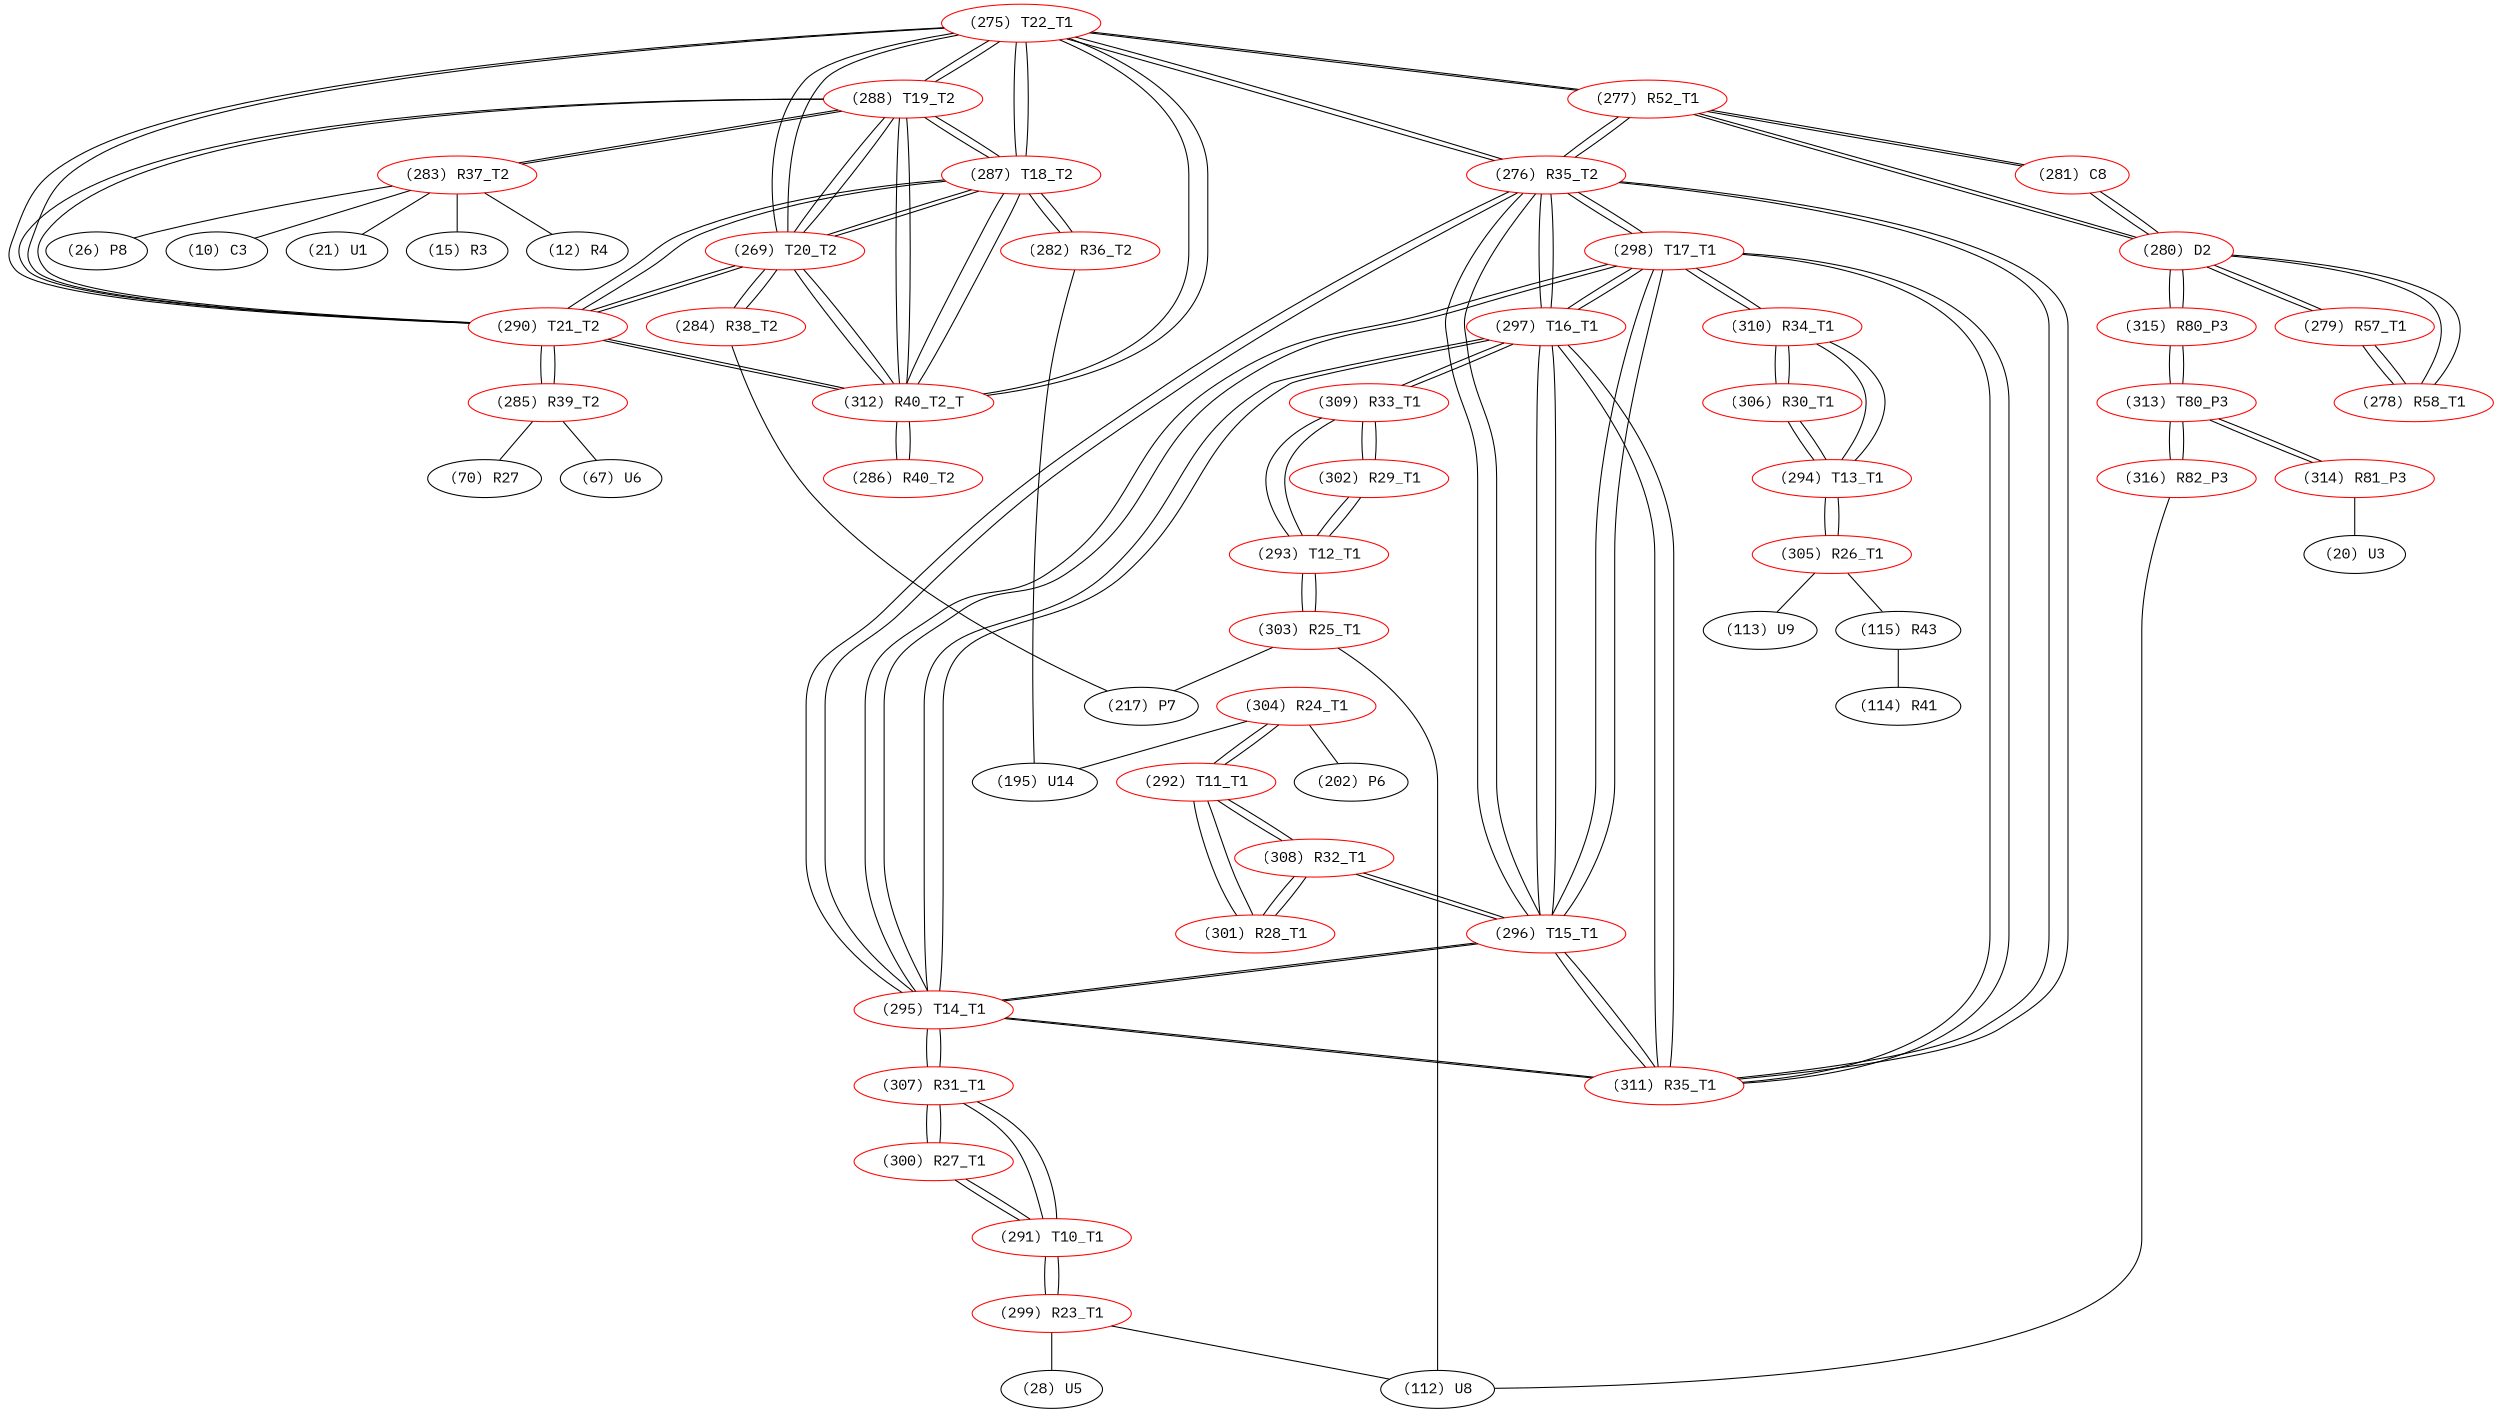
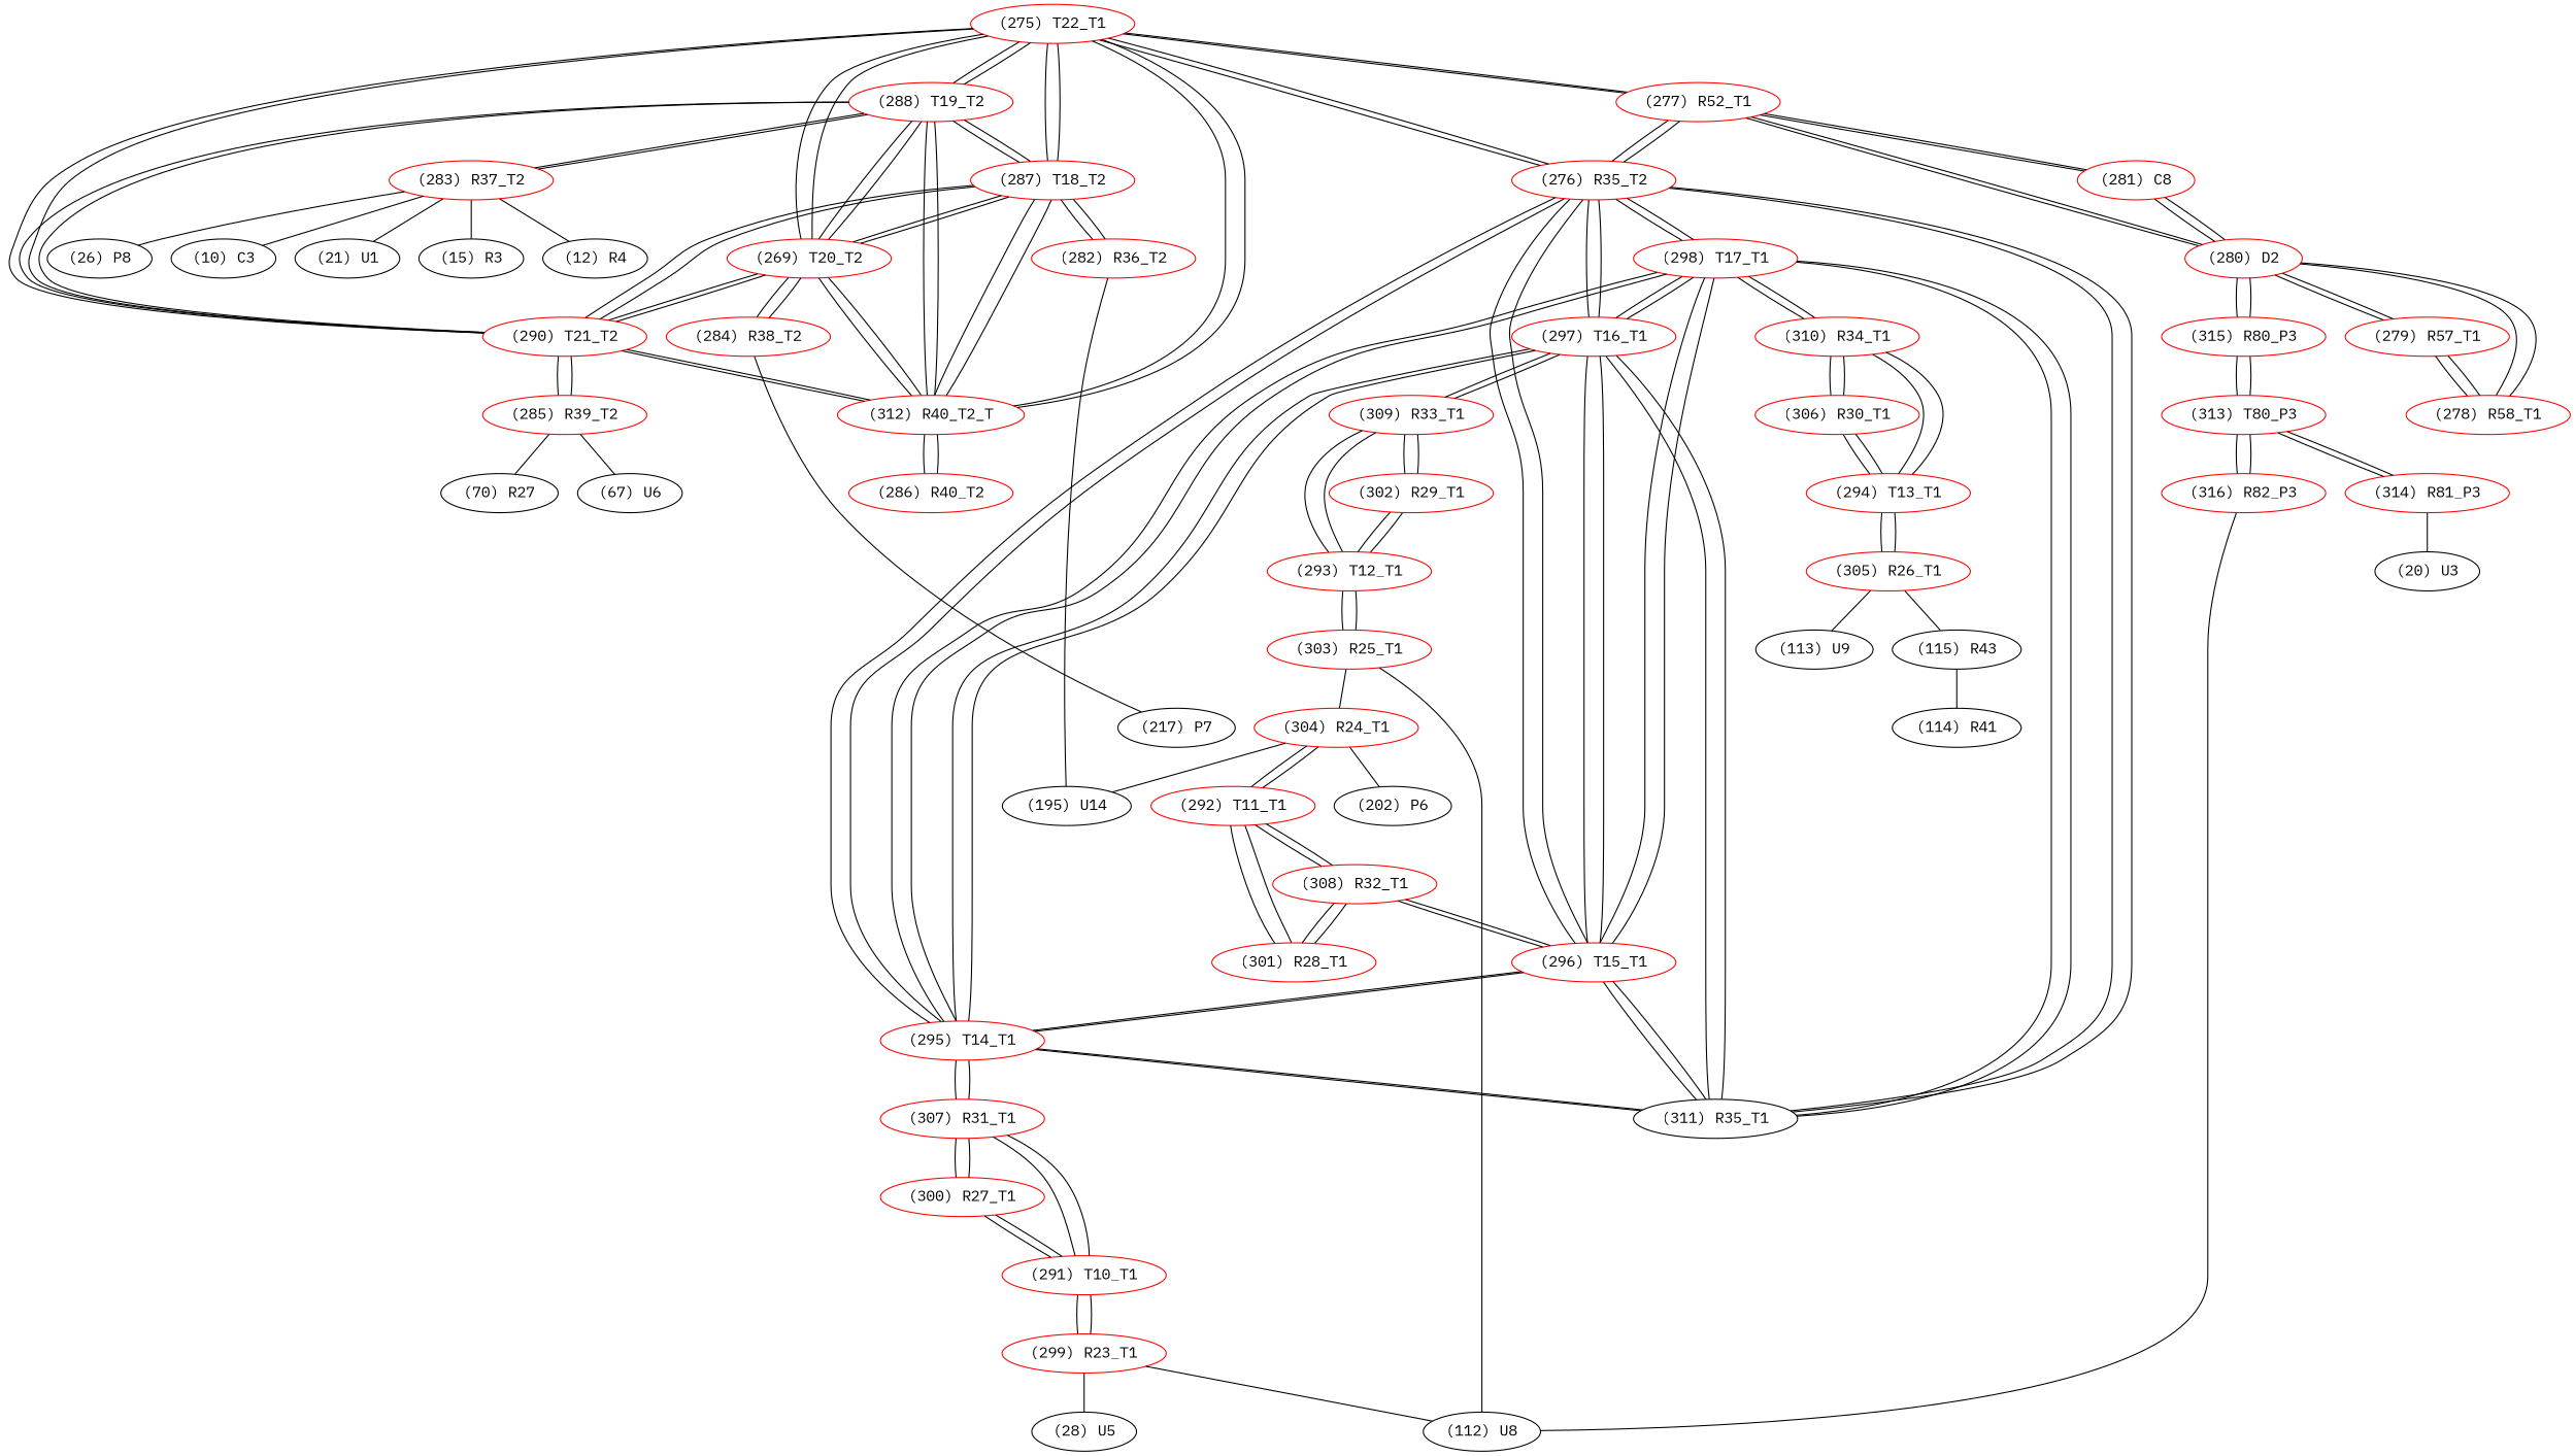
  graph {
    fontname="IBM Plex Mono"
    node [color=red fontname="IBM Plex Mono"]
    edge [fontname="IBM Plex Mono"]
    n1 [label="(275) T22_T1"]
    n2 [label="(288) T19_T2"]
    n3 [label="(287) T18_T2"]
    n4 [label="(312) R40_T2_T"]
    n5 [label="(290) T21_T2"]
    n6 [label="(269) T20_T2"]
    n7 [label="(277) R52_T1"]
    n8 [label="(276) R35_T2"]
    n9 [label="(283) R37_T2"]
    n10 [label="(282) R36_T2"]
    n11 [label="(286) R40_T2"]
    n12 [label="(285) R39_T2"]
    n13 [label="(284) R38_T2"]
    n14 [label="(280) D2"]
    n15 [label="(281) C8"]
    n16 [label="(297) T16_T1"]
    n17 [label="(296) T15_T1"]
-   n18 [label="(311) R35_T1"]
+   n18 [color=black label="(311) R35_T1"]
    n19 [label="(295) T14_T1"]
    n20 [label="(298) T17_T1"]
    n21 [label="(26) P8" color=""]
    n22 [label="(10) C3" color=""]
    n23 [label="(21) U1" color=""]
    n24 [label="(15) R3" color=""]
    n25 [label="(12) R4" color=""]
    n26 [label="(195) U14" color=""]
    n27 [label="(70) R27" color=""]
    n28 [label="(67) U6" color=""]
    n29 [label="(217) P7" color=""]
    n30 [label="(278) R58_T1"]
    n31 [label="(279) R57_T1"]
    n32 [label="(315) R80_P3"]
    n33 [label="(309) R33_T1"]
    n34 [label="(308) R32_T1"]
    n35 [label="(307) R31_T1"]
    n36 [label="(310) R34_T1"]
    n37 [label="(293) T12_T1"]
    n38 [label="(302) R29_T1"]
    n39 [label="(292) T11_T1"]
    n40 [label="(301) R28_T1"]
    n41 [label="(291) T10_T1"]
    n42 [label="(300) R27_T1"]
    n43 [label="(294) T13_T1"]
    n44 [label="(306) R30_T1"]
    n45 [label="(313) T80_P3"]
    n46 [label="(314) R81_P3"]
    n47 [label="(316) R82_P3"]
    n48 [label="(299) R23_T1"]
    n49 [label="(28) U5" color=""]
    n50 [label="(112) U8" color=""]
    n51 [label="(304) R24_T1"]
    n52 [label="(202) P6" color=""]
    n53 [label="(303) R25_T1"]
    n54 [label="(305) R26_T1"]
    n55 [label="(115) R43" color=""]
    n56 [label="(113) U9" color=""]
    n57 [label="(114) R41" color=""]
    n58 [label="(20) U3" color=""]
    n1 -- n2
    n1 -- n3
    n1 -- n4
    n1 -- n5
    n1 -- n6
    n1 -- n7
    n1 -- n8
    n2 -- n1
    n2 -- n3
    n2 -- n4
    n2 -- n5
    n2 -- n6
    n2 -- n9
    n3 -- n1
    n3 -- n2
    n3 -- n4
    n3 -- n5
    n3 -- n6
    n3 -- n10
    n4 -- n1
    n4 -- n2
    n4 -- n3
    n4 -- n5
    n4 -- n6
    n4 -- n11
    n5 -- n1
    n5 -- n2
    n5 -- n3
    n5 -- n4
    n5 -- n6
    n5 -- n12
    n6 -- n1
    n6 -- n2
    n6 -- n3
    n6 -- n4
    n6 -- n5
    n6 -- n13
    n7 -- n1
    n7 -- n8
    n7 -- n14
    n7 -- n15
    n8 -- n1
    n8 -- n7
    n8 -- n16
    n8 -- n17
    n8 -- n18
    n8 -- n19
    n8 -- n20
    n9 -- n2
    n9 -- n21
    n9 -- n22
    n9 -- n23
    n9 -- n24
    n9 -- n25
    n10 -- n3
    n10 -- n26
    n11 -- n4
    n12 -- n5
    n12 -- n27
    n12 -- n28
    n13 -- n6
    n13 -- n29
    n14 -- n7
    n14 -- n15
    n14 -- n30
    n14 -- n31
    n14 -- n32
    n15 -- n7
    n15 -- n14
    n16 -- n8
    n16 -- n17
    n16 -- n18
    n16 -- n19
    n16 -- n20
    n16 -- n33
    n17 -- n8
    n17 -- n16
    n17 -- n18
    n17 -- n19
    n17 -- n20
    n17 -- n34
    n18 -- n8
    n18 -- n16
    n18 -- n17
    n18 -- n19
    n18 -- n20
    n19 -- n8
    n19 -- n16
    n19 -- n17
    n19 -- n18
    n19 -- n20
    n19 -- n35
    n20 -- n8
    n20 -- n16
    n20 -- n17
    n20 -- n18
    n20 -- n19
    n20 -- n36
    n30 -- n14
    n30 -- n31
    n31 -- n14
    n31 -- n30
    n32 -- n14
    n32 -- n45
    n33 -- n16
    n33 -- n37
    n33 -- n38
    n34 -- n17
    n34 -- n39
    n34 -- n40
    n35 -- n19
    n35 -- n41
    n35 -- n42
    n36 -- n20
    n36 -- n43
    n36 -- n44
    n37 -- n33
    n37 -- n38
    n37 -- n53
    n38 -- n33
    n38 -- n37
    n39 -- n34
    n39 -- n40
    n39 -- n51
    n40 -- n34
    n40 -- n39
    n41 -- n35
    n41 -- n42
    n41 -- n48
    n42 -- n35
    n42 -- n41
    n43 -- n36
    n43 -- n44
    n43 -- n54
    n44 -- n36
    n44 -- n43
    n45 -- n32
    n45 -- n46
    n45 -- n47
    n46 -- n45
    n46 -- n58
    n47 -- n45
    n47 -- n50
    n48 -- n41
    n48 -- n49
    n48 -- n50
    n51 -- n26
    n51 -- n39
    n51 -- n52
-   n53 -- n29
+   n53 -- n51
    n53 -- n37
    n53 -- n50
    n54 -- n43
    n54 -- n55
    n54 -- n56
    n55 -- n57
  }
